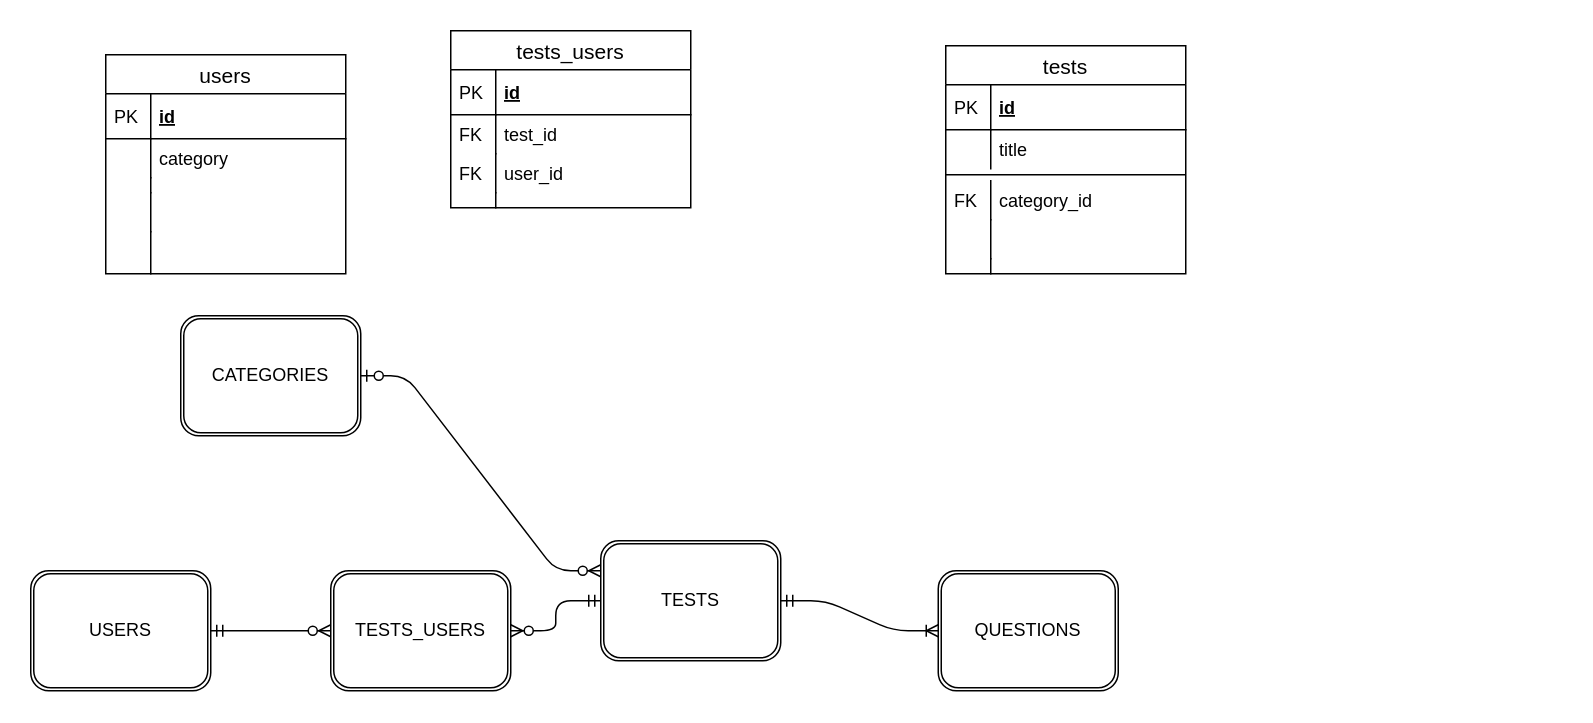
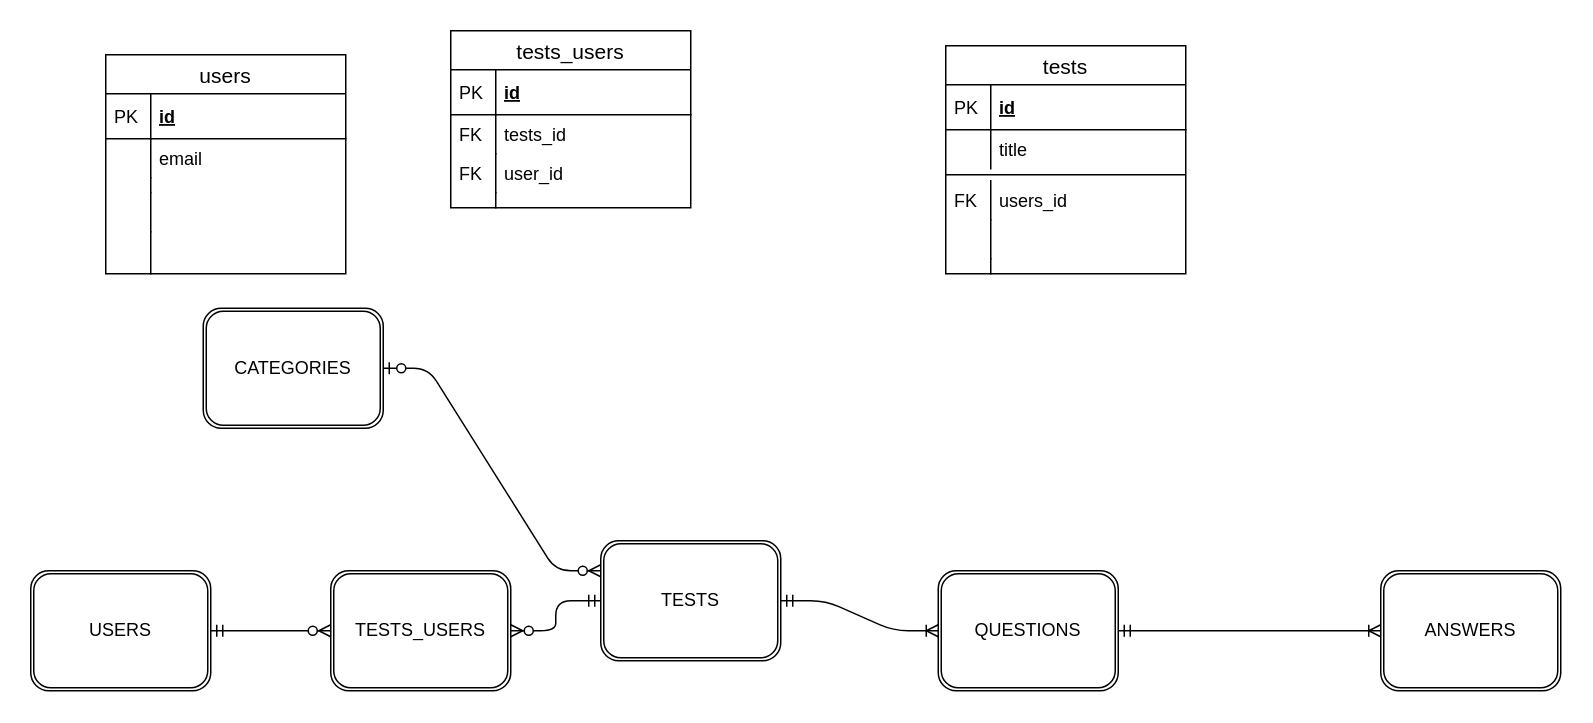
  <mxCell id="0" />
  <mxCell id="1" parent="0" />
  <mxCell id="2" value="USERS" style="shape=ext;double=1;rounded=1;whiteSpace=wrap;html=1;" vertex="1" parent="1"><mxGeometry x="20" y="380" width="120" height="80" as="geometry" /></mxCell>
  <mxCell id="3" value="TESTS_USERS" style="shape=ext;double=1;rounded=1;whiteSpace=wrap;html=1;" vertex="1" parent="1"><mxGeometry x="220" y="380" width="120" height="80" as="geometry" /></mxCell>
  <mxCell id="4" value="TESTS" style="shape=ext;double=1;rounded=1;whiteSpace=wrap;html=1;" vertex="1" parent="1"><mxGeometry x="400" y="360" width="120" height="80" as="geometry" /></mxCell>
  <mxCell id="5" value="" style="edgeStyle=entityRelationEdgeStyle;fontSize=12;html=1;endArrow=ERzeroToMany;startArrow=ERmandOne;exitX=1;exitY=0.5;exitDx=0;exitDy=0;" edge="1" parent="1" source="2"><mxGeometry width="100" height="100" relative="1" as="geometry"><mxPoint x="120" y="520" as="sourcePoint" /><mxPoint x="220" y="420" as="targetPoint" /></mxGeometry></mxCell>
  <mxCell id="6" value="" style="edgeStyle=entityRelationEdgeStyle;fontSize=12;html=1;endArrow=ERzeroToMany;startArrow=ERmandOne;" edge="1" parent="1" source="4" target="3"><mxGeometry width="100" height="100" relative="1" as="geometry"><mxPoint x="340" y="620" as="sourcePoint" /><mxPoint x="400" y="570" as="targetPoint" /></mxGeometry></mxCell>
- <mxCell id="7" value="CATEGORIES" style="shape=ext;double=1;rounded=1;whiteSpace=wrap;html=1;" vertex="1" parent="1"><mxGeometry x="120" y="210" width="120" height="80" as="geometry" /></mxCell>
+ <mxCell id="7" value="CATEGORIES" style="shape=ext;double=1;rounded=1;whiteSpace=wrap;html=1;" vertex="1" parent="1"><mxGeometry x="135" y="205" width="120" height="80" as="geometry" /></mxCell>
  <mxCell id="8" value="tests" style="swimlane;fontStyle=0;childLayout=stackLayout;horizontal=1;startSize=26;horizontalStack=0;resizeParent=1;resizeParentMax=0;resizeLast=0;collapsible=1;marginBottom=0;align=center;fontSize=14;" vertex="1" parent="1"><mxGeometry x="630" y="30" width="160" height="152" as="geometry" /></mxCell>
  <mxCell id="9" value="id" style="shape=partialRectangle;top=0;left=0;right=0;bottom=1;align=left;verticalAlign=middle;fillColor=none;spacingLeft=34;spacingRight=4;overflow=hidden;rotatable=0;points=[[0,0.5],[1,0.5]];portConstraint=eastwest;dropTarget=0;fontStyle=5;fontSize=12;" vertex="1" parent="8"><mxGeometry y="26" width="160" height="30" as="geometry" /></mxCell>
  <mxCell id="10" value="PK" style="shape=partialRectangle;top=0;left=0;bottom=0;fillColor=none;align=left;verticalAlign=middle;spacingLeft=4;spacingRight=4;overflow=hidden;rotatable=0;points=[];portConstraint=eastwest;part=1;fontSize=12;" vertex="1" connectable="0" parent="9"><mxGeometry width="30" height="30" as="geometry" /></mxCell>
  <mxCell id="11" value="title" style="shape=partialRectangle;top=0;left=0;right=0;bottom=0;align=left;verticalAlign=top;fillColor=none;spacingLeft=34;spacingRight=4;overflow=hidden;rotatable=0;points=[[0,0.5],[1,0.5]];portConstraint=eastwest;dropTarget=0;fontSize=12;" vertex="1" parent="8"><mxGeometry y="56" width="160" height="26" as="geometry" /></mxCell>
  <mxCell id="12" value="" style="shape=partialRectangle;top=0;left=0;bottom=0;fillColor=none;align=left;verticalAlign=top;spacingLeft=4;spacingRight=4;overflow=hidden;rotatable=0;points=[];portConstraint=eastwest;part=1;fontSize=12;" vertex="1" connectable="0" parent="11"><mxGeometry width="30" height="26" as="geometry" /></mxCell>
  <mxCell id="13" value="" style="line;strokeWidth=1;fillColor=none;align=left;verticalAlign=middle;spacingTop=-1;spacingLeft=3;spacingRight=3;rotatable=0;labelPosition=right;points=[];portConstraint=eastwest;fontSize=12;" vertex="1" parent="8"><mxGeometry y="82" width="160" height="8" as="geometry" /></mxCell>
- <mxCell id="14" value="category_id" style="shape=partialRectangle;top=0;left=0;right=0;bottom=0;align=left;verticalAlign=top;fillColor=none;spacingLeft=34;spacingRight=4;overflow=hidden;rotatable=0;points=[[0,0.5],[1,0.5]];portConstraint=eastwest;dropTarget=0;fontSize=12;" vertex="1" parent="8"><mxGeometry y="90" width="160" height="26" as="geometry" /></mxCell>
+ <mxCell id="14" value="users_id" style="shape=partialRectangle;top=0;left=0;right=0;bottom=0;align=left;verticalAlign=top;fillColor=none;spacingLeft=34;spacingRight=4;overflow=hidden;rotatable=0;points=[[0,0.5],[1,0.5]];portConstraint=eastwest;dropTarget=0;fontSize=12;" vertex="1" parent="8"><mxGeometry y="90" width="160" height="26" as="geometry" /></mxCell>
  <mxCell id="15" value="FK&#10;" style="shape=partialRectangle;top=0;left=0;bottom=0;fillColor=none;align=left;verticalAlign=top;spacingLeft=4;spacingRight=4;overflow=hidden;rotatable=0;points=[];portConstraint=eastwest;part=1;fontSize=12;" vertex="1" connectable="0" parent="14"><mxGeometry width="30" height="26" as="geometry" /></mxCell>
  <mxCell id="16" value="" style="shape=partialRectangle;top=0;left=0;right=0;bottom=0;align=left;verticalAlign=top;fillColor=none;spacingLeft=34;spacingRight=4;overflow=hidden;rotatable=0;points=[[0,0.5],[1,0.5]];portConstraint=eastwest;dropTarget=0;fontSize=12;" vertex="1" parent="8"><mxGeometry y="116" width="160" height="26" as="geometry" /></mxCell>
  <mxCell id="17" value="" style="shape=partialRectangle;top=0;left=0;bottom=0;fillColor=none;align=left;verticalAlign=top;spacingLeft=4;spacingRight=4;overflow=hidden;rotatable=0;points=[];portConstraint=eastwest;part=1;fontSize=12;" vertex="1" connectable="0" parent="16"><mxGeometry width="30" height="26" as="geometry" /></mxCell>
  <mxCell id="18" value="" style="shape=partialRectangle;top=0;left=0;right=0;bottom=0;align=left;verticalAlign=top;fillColor=none;spacingLeft=34;spacingRight=4;overflow=hidden;rotatable=0;points=[[0,0.5],[1,0.5]];portConstraint=eastwest;dropTarget=0;fontSize=12;" vertex="1" parent="8"><mxGeometry y="142" width="160" height="10" as="geometry" /></mxCell>
  <mxCell id="19" value="" style="shape=partialRectangle;top=0;left=0;bottom=0;fillColor=none;align=left;verticalAlign=top;spacingLeft=4;spacingRight=4;overflow=hidden;rotatable=0;points=[];portConstraint=eastwest;part=1;fontSize=12;" vertex="1" connectable="0" parent="18"><mxGeometry width="30" height="10" as="geometry" /></mxCell>
  <mxCell id="20" value="tests_users" style="swimlane;fontStyle=0;childLayout=stackLayout;horizontal=1;startSize=26;horizontalStack=0;resizeParent=1;resizeParentMax=0;resizeLast=0;collapsible=1;marginBottom=0;align=center;fontSize=14;" vertex="1" parent="1"><mxGeometry x="300" y="20" width="160" height="118" as="geometry" /></mxCell>
  <mxCell id="21" value="id" style="shape=partialRectangle;top=0;left=0;right=0;bottom=1;align=left;verticalAlign=middle;fillColor=none;spacingLeft=34;spacingRight=4;overflow=hidden;rotatable=0;points=[[0,0.5],[1,0.5]];portConstraint=eastwest;dropTarget=0;fontStyle=5;fontSize=12;" vertex="1" parent="20"><mxGeometry y="26" width="160" height="30" as="geometry" /></mxCell>
  <mxCell id="22" value="PK" style="shape=partialRectangle;top=0;left=0;bottom=0;fillColor=none;align=left;verticalAlign=middle;spacingLeft=4;spacingRight=4;overflow=hidden;rotatable=0;points=[];portConstraint=eastwest;part=1;fontSize=12;" vertex="1" connectable="0" parent="21"><mxGeometry width="30" height="30" as="geometry" /></mxCell>
- <mxCell id="23" value="test_id" style="shape=partialRectangle;top=0;left=0;right=0;bottom=0;align=left;verticalAlign=top;fillColor=none;spacingLeft=34;spacingRight=4;overflow=hidden;rotatable=0;points=[[0,0.5],[1,0.5]];portConstraint=eastwest;dropTarget=0;fontSize=12;" vertex="1" parent="20"><mxGeometry y="56" width="160" height="26" as="geometry" /></mxCell>
+ <mxCell id="23" value="tests_id" style="shape=partialRectangle;top=0;left=0;right=0;bottom=0;align=left;verticalAlign=top;fillColor=none;spacingLeft=34;spacingRight=4;overflow=hidden;rotatable=0;points=[[0,0.5],[1,0.5]];portConstraint=eastwest;dropTarget=0;fontSize=12;" vertex="1" parent="20"><mxGeometry y="56" width="160" height="26" as="geometry" /></mxCell>
  <mxCell id="24" value="FK" style="shape=partialRectangle;top=0;left=0;bottom=0;fillColor=none;align=left;verticalAlign=top;spacingLeft=4;spacingRight=4;overflow=hidden;rotatable=0;points=[];portConstraint=eastwest;part=1;fontSize=12;" vertex="1" connectable="0" parent="23"><mxGeometry width="30" height="26" as="geometry" /></mxCell>
  <mxCell id="25" value="user_id" style="shape=partialRectangle;top=0;left=0;right=0;bottom=0;align=left;verticalAlign=top;fillColor=none;spacingLeft=34;spacingRight=4;overflow=hidden;rotatable=0;points=[[0,0.5],[1,0.5]];portConstraint=eastwest;dropTarget=0;fontSize=12;" vertex="1" parent="20"><mxGeometry y="82" width="160" height="26" as="geometry" /></mxCell>
  <mxCell id="26" value="FK" style="shape=partialRectangle;top=0;left=0;bottom=0;fillColor=none;align=left;verticalAlign=top;spacingLeft=4;spacingRight=4;overflow=hidden;rotatable=0;points=[];portConstraint=eastwest;part=1;fontSize=12;" vertex="1" connectable="0" parent="25"><mxGeometry width="30" height="26" as="geometry" /></mxCell>
  <mxCell id="27" value="" style="shape=partialRectangle;top=0;left=0;right=0;bottom=0;align=left;verticalAlign=top;fillColor=none;spacingLeft=34;spacingRight=4;overflow=hidden;rotatable=0;points=[[0,0.5],[1,0.5]];portConstraint=eastwest;dropTarget=0;fontSize=12;" vertex="1" parent="20"><mxGeometry y="108" width="160" height="10" as="geometry" /></mxCell>
  <mxCell id="28" value="" style="shape=partialRectangle;top=0;left=0;bottom=0;fillColor=none;align=left;verticalAlign=top;spacingLeft=4;spacingRight=4;overflow=hidden;rotatable=0;points=[];portConstraint=eastwest;part=1;fontSize=12;" vertex="1" connectable="0" parent="27"><mxGeometry width="30" height="10" as="geometry" /></mxCell>
  <mxCell id="29" value="users" style="swimlane;fontStyle=0;childLayout=stackLayout;horizontal=1;startSize=26;horizontalStack=0;resizeParent=1;resizeParentMax=0;resizeLast=0;collapsible=1;marginBottom=0;align=center;fontSize=14;" vertex="1" parent="1"><mxGeometry x="70" y="36" width="160" height="146" as="geometry" /></mxCell>
  <mxCell id="30" value="id" style="shape=partialRectangle;top=0;left=0;right=0;bottom=1;align=left;verticalAlign=middle;fillColor=none;spacingLeft=34;spacingRight=4;overflow=hidden;rotatable=0;points=[[0,0.5],[1,0.5]];portConstraint=eastwest;dropTarget=0;fontStyle=5;fontSize=12;" vertex="1" parent="29"><mxGeometry y="26" width="160" height="30" as="geometry" /></mxCell>
  <mxCell id="31" value="PK" style="shape=partialRectangle;top=0;left=0;bottom=0;fillColor=none;align=left;verticalAlign=middle;spacingLeft=4;spacingRight=4;overflow=hidden;rotatable=0;points=[];portConstraint=eastwest;part=1;fontSize=12;" vertex="1" connectable="0" parent="30"><mxGeometry width="30" height="30" as="geometry" /></mxCell>
- <mxCell id="32" value="category" style="shape=partialRectangle;top=0;left=0;right=0;bottom=0;align=left;verticalAlign=top;fillColor=none;spacingLeft=34;spacingRight=4;overflow=hidden;rotatable=0;points=[[0,0.5],[1,0.5]];portConstraint=eastwest;dropTarget=0;fontSize=12;" vertex="1" parent="29"><mxGeometry y="56" width="160" height="26" as="geometry" /></mxCell>
+ <mxCell id="32" value="email" style="shape=partialRectangle;top=0;left=0;right=0;bottom=0;align=left;verticalAlign=top;fillColor=none;spacingLeft=34;spacingRight=4;overflow=hidden;rotatable=0;points=[[0,0.5],[1,0.5]];portConstraint=eastwest;dropTarget=0;fontSize=12;" vertex="1" parent="29"><mxGeometry y="56" width="160" height="26" as="geometry" /></mxCell>
  <mxCell id="33" value="" style="shape=partialRectangle;top=0;left=0;bottom=0;fillColor=none;align=left;verticalAlign=top;spacingLeft=4;spacingRight=4;overflow=hidden;rotatable=0;points=[];portConstraint=eastwest;part=1;fontSize=12;" vertex="1" connectable="0" parent="32"><mxGeometry width="30" height="26" as="geometry" /></mxCell>
  <mxCell id="34" value="" style="shape=partialRectangle;top=0;left=0;right=0;bottom=0;align=left;verticalAlign=top;fillColor=none;spacingLeft=34;spacingRight=4;overflow=hidden;rotatable=0;points=[[0,0.5],[1,0.5]];portConstraint=eastwest;dropTarget=0;fontSize=12;" vertex="1" parent="29"><mxGeometry y="82" width="160" height="10" as="geometry" /></mxCell>
  <mxCell id="35" value="" style="shape=partialRectangle;top=0;left=0;bottom=0;fillColor=none;align=left;verticalAlign=top;spacingLeft=4;spacingRight=4;overflow=hidden;rotatable=0;points=[];portConstraint=eastwest;part=1;fontSize=12;" vertex="1" connectable="0" parent="34"><mxGeometry width="30" height="10" as="geometry" /></mxCell>
  <mxCell id="36" value="" style="shape=partialRectangle;top=0;left=0;right=0;bottom=0;align=left;verticalAlign=top;fillColor=none;spacingLeft=34;spacingRight=4;overflow=hidden;rotatable=0;points=[[0,0.5],[1,0.5]];portConstraint=eastwest;dropTarget=0;fontSize=12;" vertex="1" parent="29"><mxGeometry y="92" width="160" height="26" as="geometry" /></mxCell>
  <mxCell id="37" value="" style="shape=partialRectangle;top=0;left=0;bottom=0;fillColor=none;align=left;verticalAlign=top;spacingLeft=4;spacingRight=4;overflow=hidden;rotatable=0;points=[];portConstraint=eastwest;part=1;fontSize=12;" vertex="1" connectable="0" parent="36"><mxGeometry width="30" height="26" as="geometry" /></mxCell>
  <mxCell id="38" value="" style="shape=partialRectangle;top=0;left=0;right=0;bottom=0;align=left;verticalAlign=top;fillColor=none;spacingLeft=34;spacingRight=4;overflow=hidden;rotatable=0;points=[[0,0.5],[1,0.5]];portConstraint=eastwest;dropTarget=0;fontSize=12;" vertex="1" parent="29"><mxGeometry y="118" width="160" height="28" as="geometry" /></mxCell>
  <mxCell id="39" value="" style="shape=partialRectangle;top=0;left=0;bottom=0;fillColor=none;align=left;verticalAlign=top;spacingLeft=4;spacingRight=4;overflow=hidden;rotatable=0;points=[];portConstraint=eastwest;part=1;fontSize=12;" vertex="1" connectable="0" parent="38"><mxGeometry width="30" height="28" as="geometry" /></mxCell>
  <mxCell id="40" value="" style="edgeStyle=entityRelationEdgeStyle;fontSize=12;html=1;endArrow=ERzeroToMany;startArrow=ERzeroToOne;entryX=0;entryY=0.25;entryDx=0;entryDy=0;" edge="1" parent="1" source="7" target="4"><mxGeometry width="100" height="100" relative="1" as="geometry"><mxPoint x="570" y="320" as="sourcePoint" /><mxPoint x="670" y="220" as="targetPoint" /></mxGeometry></mxCell>
  <mxCell id="41" value="QUESTIONS" style="shape=ext;double=1;rounded=1;whiteSpace=wrap;html=1;" vertex="1" parent="1"><mxGeometry x="625" y="380" width="120" height="80" as="geometry" /></mxCell>
  <mxCell id="42" value="" style="edgeStyle=entityRelationEdgeStyle;fontSize=12;html=1;endArrow=ERoneToMany;startArrow=ERmandOne;exitX=1;exitY=0.5;exitDx=0;exitDy=0;entryX=0;entryY=0.5;entryDx=0;entryDy=0;" edge="1" parent="1" source="4" target="41"><mxGeometry width="100" height="100" relative="1" as="geometry"><mxPoint x="500" y="610" as="sourcePoint" /><mxPoint x="600" y="510" as="targetPoint" /></mxGeometry></mxCell>
+ <mxCell id="43" value="ANSWERS" style="shape=ext;double=1;rounded=1;whiteSpace=wrap;html=1;" vertex="1" parent="1"><mxGeometry x="920" y="380" width="120" height="80" as="geometry" /></mxCell>
+ <mxCell id="44" value="" style="edgeStyle=entityRelationEdgeStyle;fontSize=12;html=1;endArrow=ERoneToMany;startArrow=ERmandOne;exitX=1;exitY=0.5;exitDx=0;exitDy=0;entryX=0;entryY=0.5;entryDx=0;entryDy=0;" edge="1" parent="1" source="41" target="43"><mxGeometry width="100" height="100" relative="1" as="geometry"><mxPoint x="390" y="610" as="sourcePoint" /><mxPoint x="490" y="510" as="targetPoint" /></mxGeometry></mxCell>
